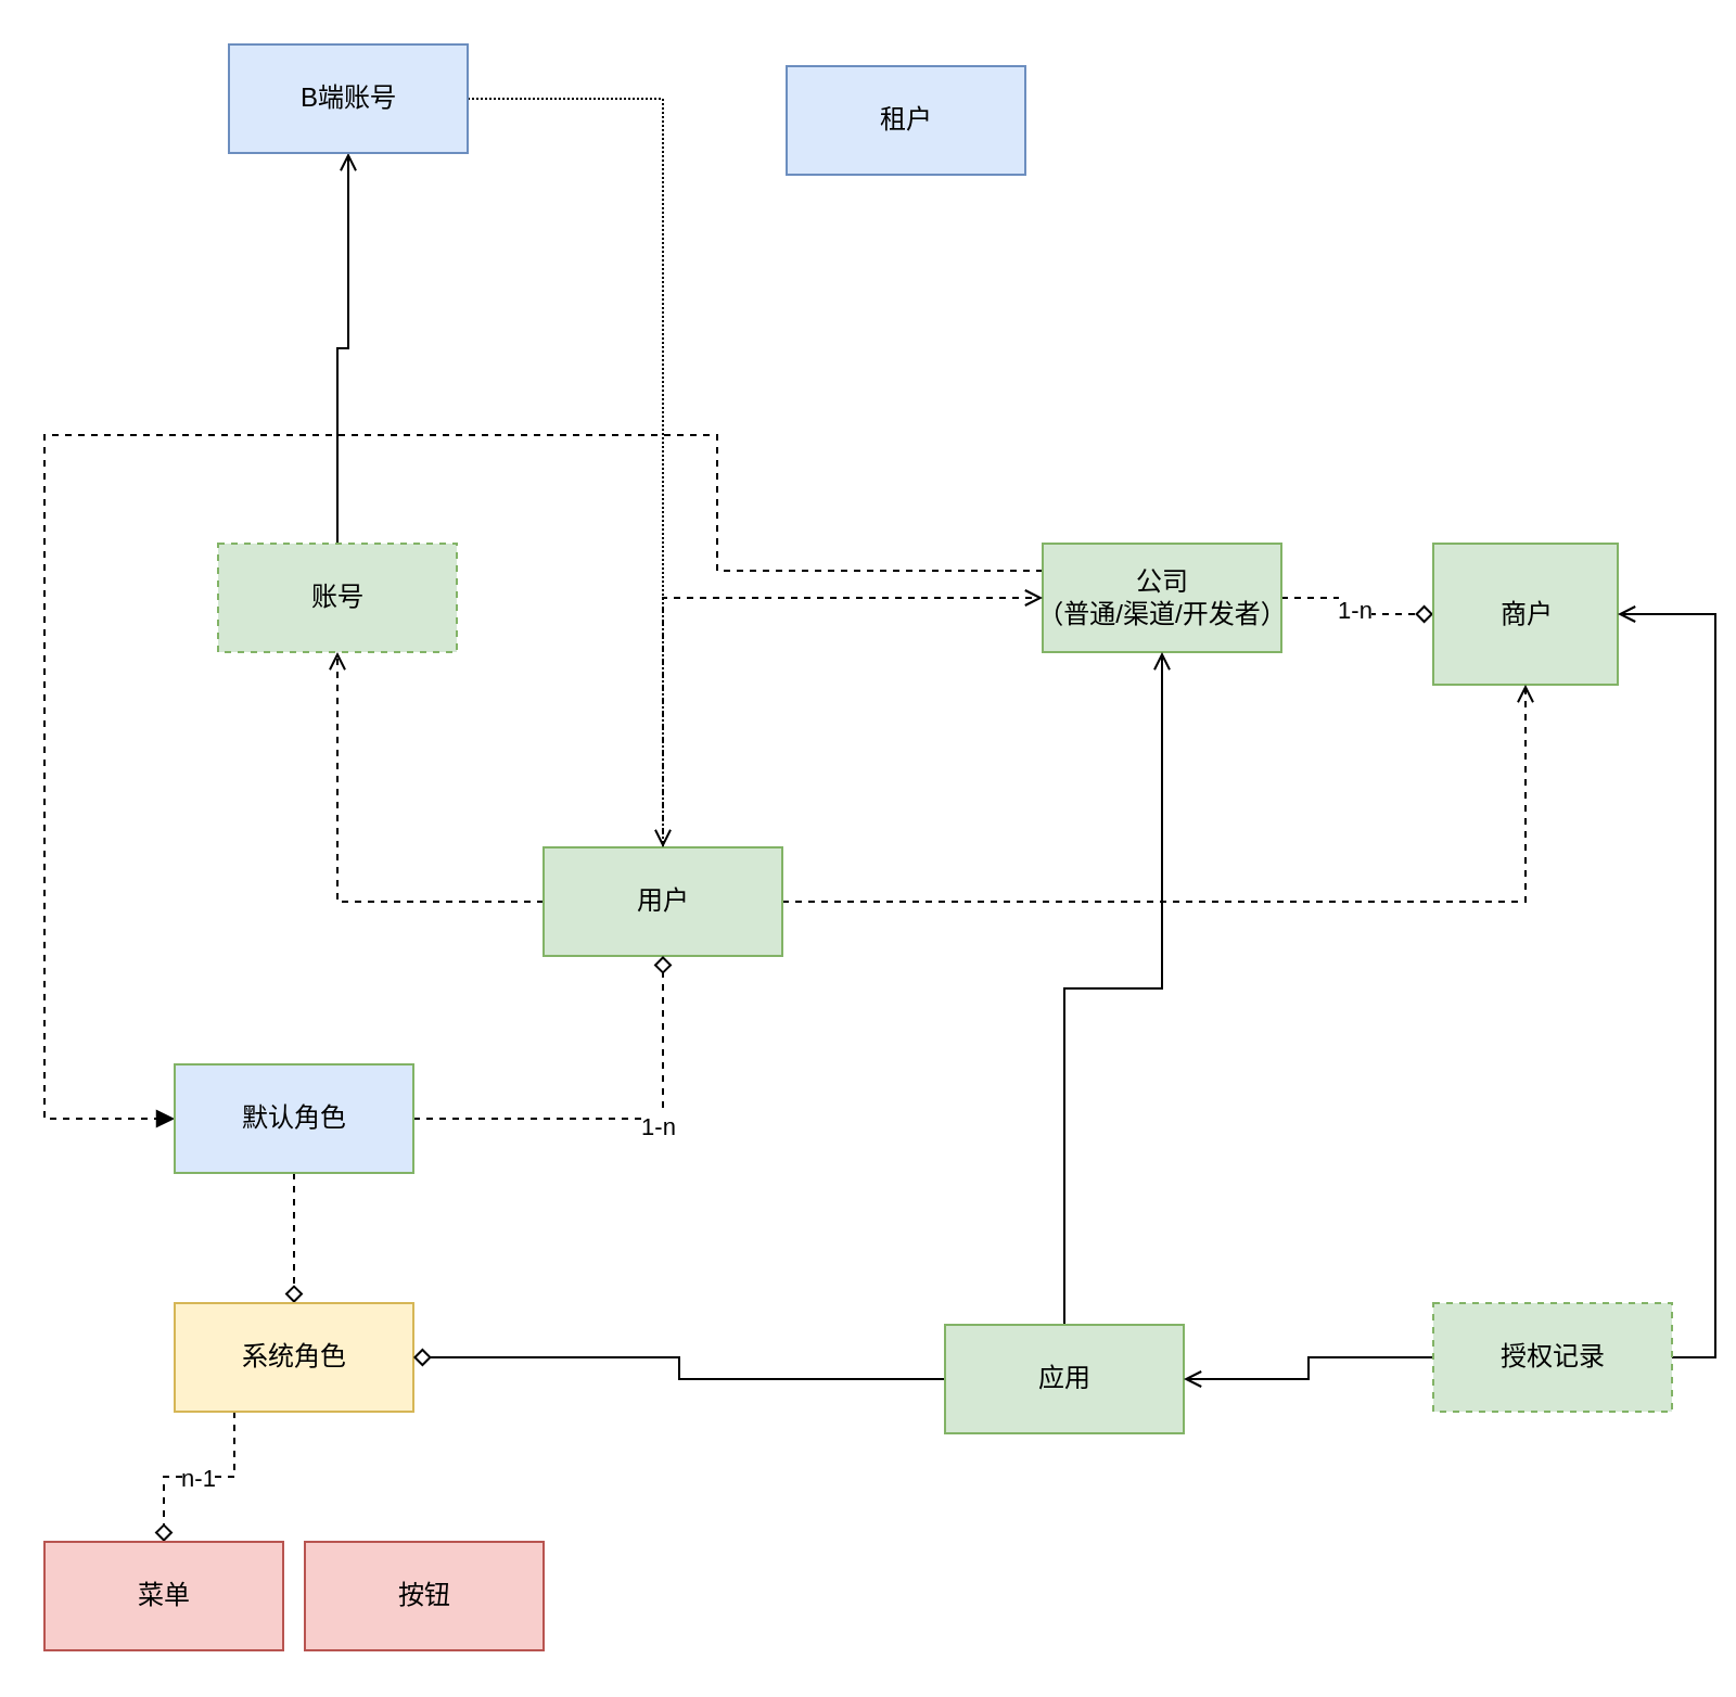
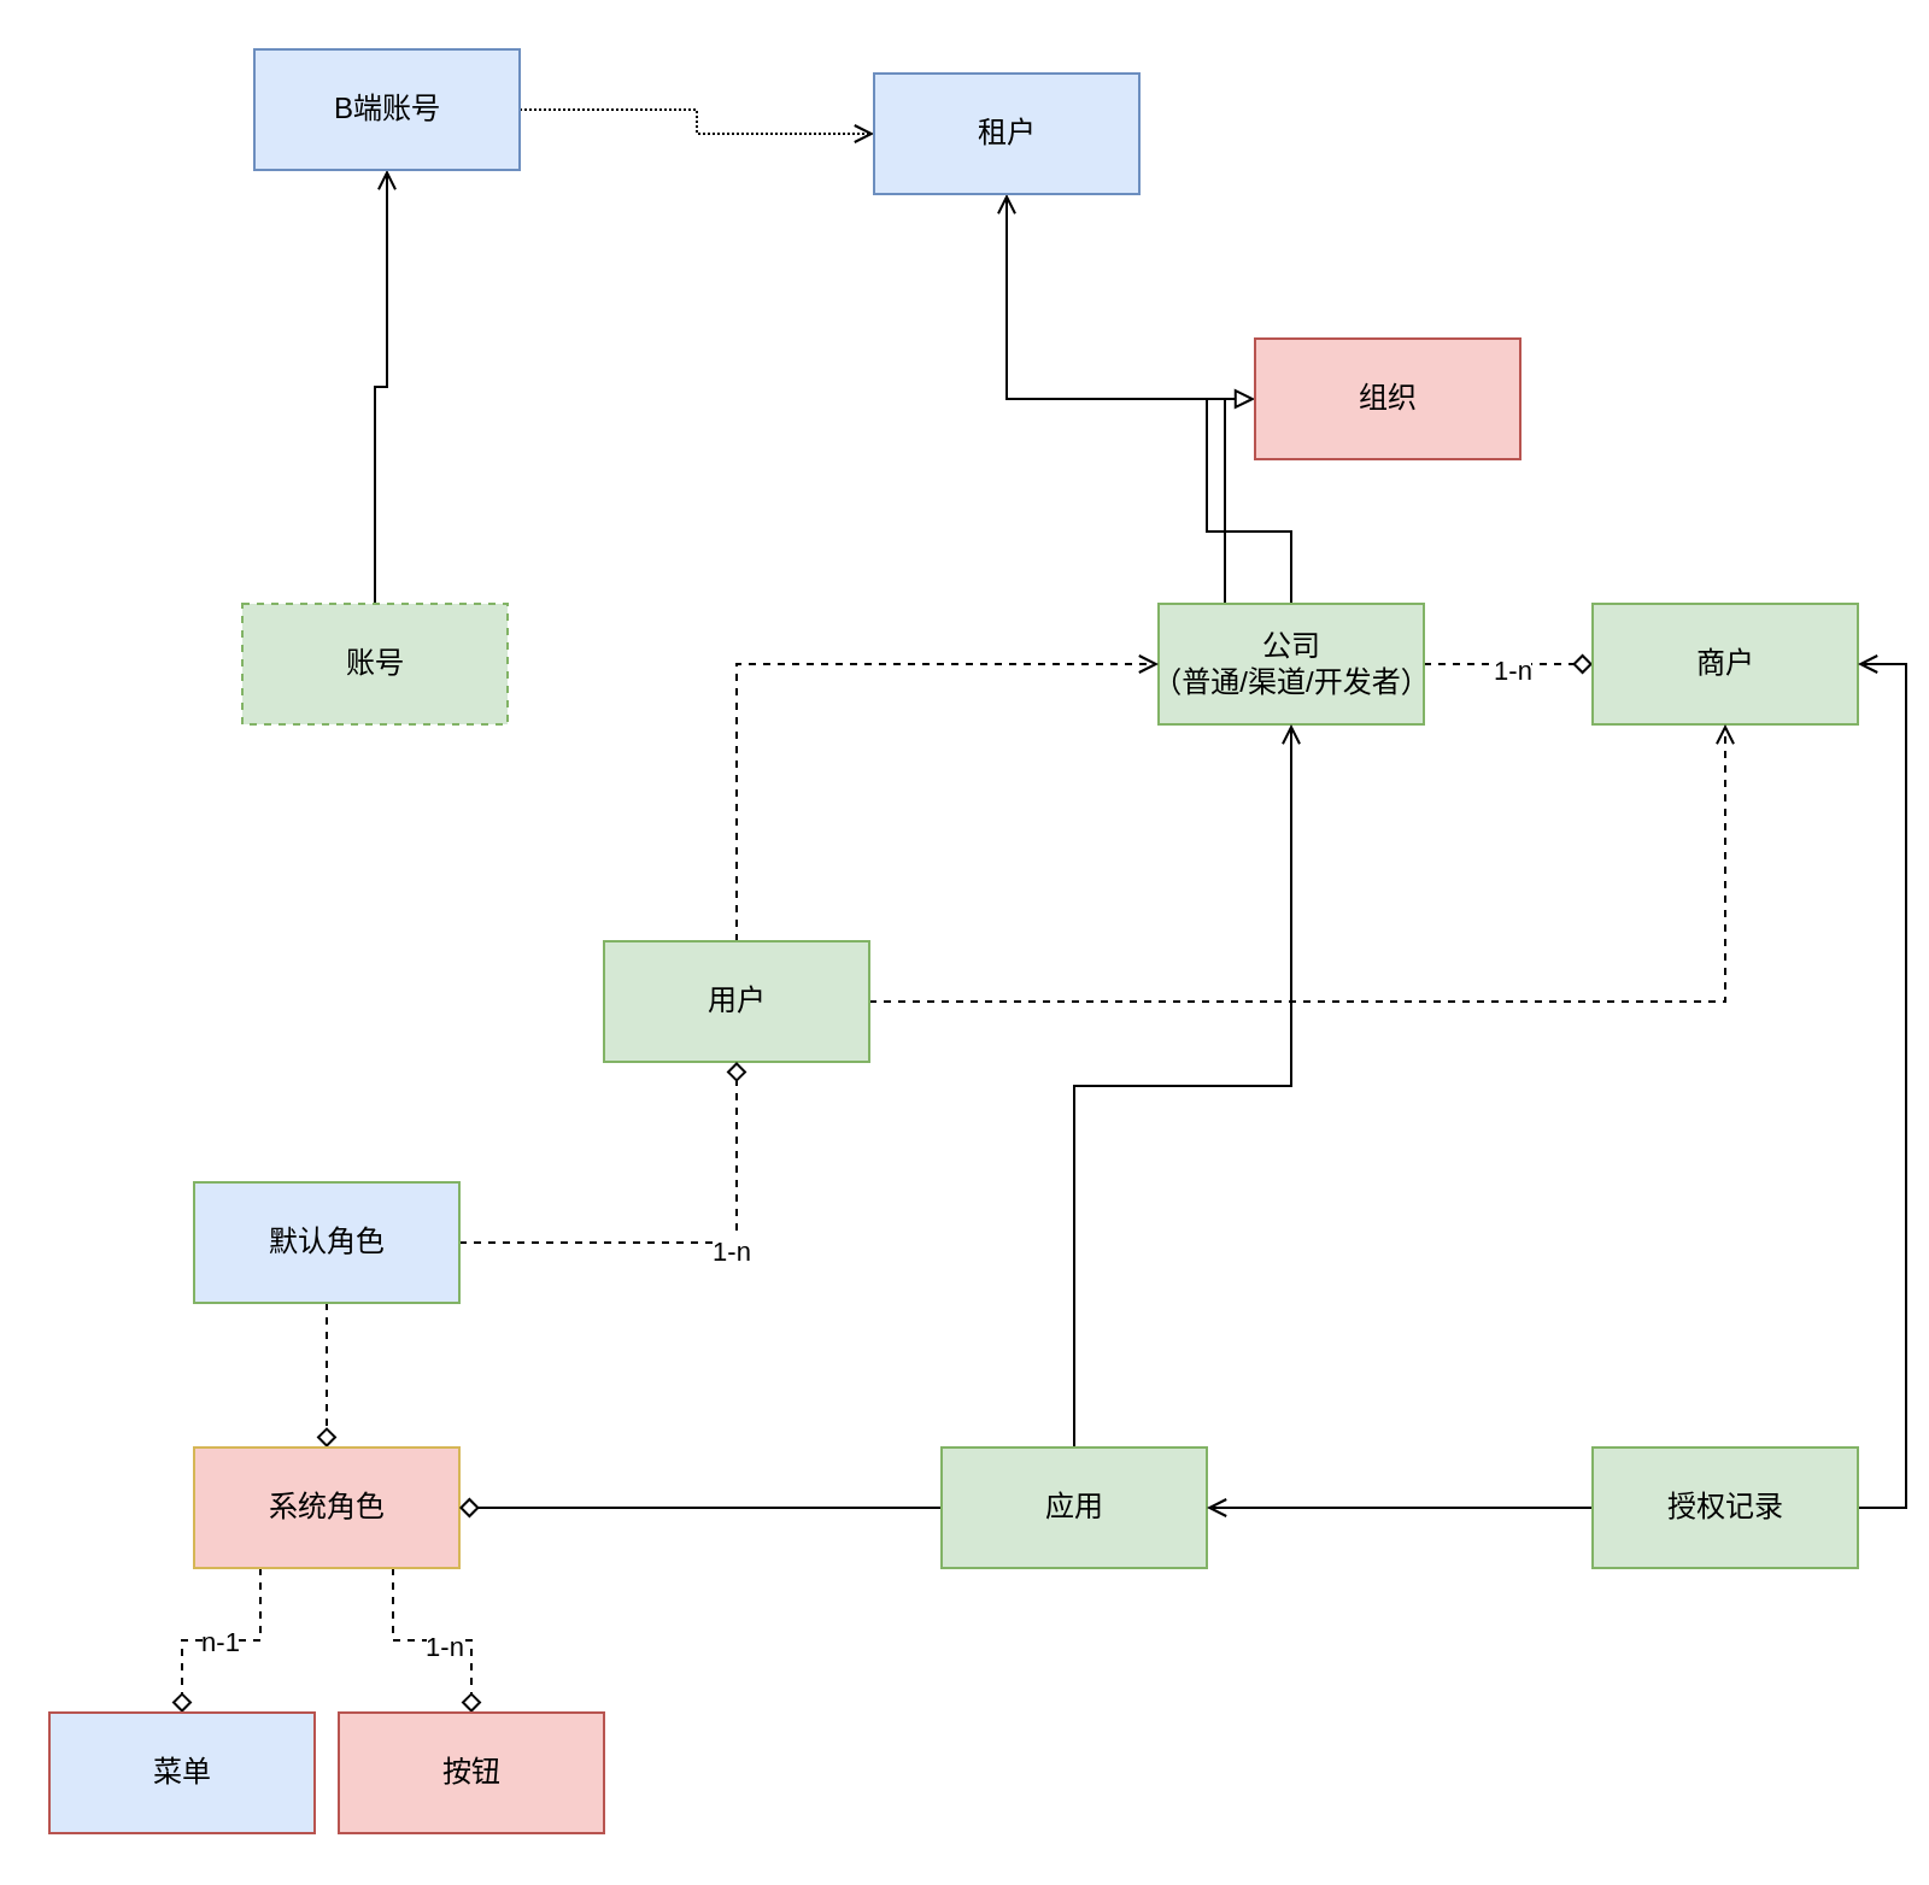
  <mxCell id="0" />
  <mxCell id="1" parent="0" />
  <mxCell id="2" style="edgeStyle=orthogonalEdgeStyle;rounded=0;orthogonalLoop=1;jettySize=auto;html=1;exitX=0.5;exitY=0;exitDx=0;exitDy=0;entryX=0.5;entryY=1;entryDx=0;entryDy=0;endArrow=open;endFill=0;" edge="1" parent="1" source="3" target="34"><mxGeometry relative="1" as="geometry" /></mxCell>
  <mxCell id="3" value="账号" style="html=1;fillColor=#d5e8d4;strokeColor=#82b366;dashed=1;" vertex="1" parent="1"><mxGeometry x="100" y="250" width="110" height="50" as="geometry" /></mxCell>
- <mxCell id="5" style="edgeStyle=orthogonalEdgeStyle;rounded=0;orthogonalLoop=1;jettySize=auto;html=1;exitX=0;exitY=0.25;exitDx=0;exitDy=0;entryX=0;entryY=0.5;entryDx=0;entryDy=0;dashed=1;endArrow=block;endFill=1;" edge="1" parent="1" source="9" target="19"><mxGeometry relative="1" as="geometry"><Array as="points"><mxPoint x="330" y="263" /><mxPoint x="330" y="200" /><mxPoint x="20" y="200" /><mxPoint x="20" y="515" /></Array></mxGeometry></mxCell>
+ <mxCell id="4" style="edgeStyle=orthogonalEdgeStyle;rounded=0;orthogonalLoop=1;jettySize=auto;html=1;exitX=0.5;exitY=0;exitDx=0;exitDy=0;entryX=0;entryY=0.5;entryDx=0;entryDy=0;endArrow=block;endFill=0;" edge="1" parent="1" source="9" target="10"><mxGeometry relative="1" as="geometry" /></mxCell>
  <mxCell id="6" style="edgeStyle=orthogonalEdgeStyle;rounded=0;orthogonalLoop=1;jettySize=auto;html=1;exitX=1;exitY=0.5;exitDx=0;exitDy=0;entryX=0;entryY=0.5;entryDx=0;entryDy=0;dashed=1;endArrow=diamond;endFill=0;" edge="1" parent="1" source="9" target="11"><mxGeometry relative="1" as="geometry" /></mxCell>
  <mxCell id="7" value="1-n" style="edgeLabel;html=1;align=center;verticalAlign=middle;resizable=0;points=[];" vertex="1" connectable="0" parent="6"><mxGeometry x="0.025" y="-2" relative="1" as="geometry"><mxPoint as="offset" /></mxGeometry></mxCell>
+ <mxCell id="8" style="edgeStyle=orthogonalEdgeStyle;rounded=0;orthogonalLoop=1;jettySize=auto;html=1;exitX=0.25;exitY=0;exitDx=0;exitDy=0;entryX=0.5;entryY=1;entryDx=0;entryDy=0;endArrow=open;endFill=0;" edge="1" parent="1" source="9" target="35"><mxGeometry relative="1" as="geometry" /></mxCell>
  <mxCell id="9" value="公司&lt;br&gt;（普通/渠道/开发者）" style="html=1;fillColor=#d5e8d4;strokeColor=#82b366;" vertex="1" parent="1"><mxGeometry x="480" y="250" width="110" height="50" as="geometry" /></mxCell>
- <mxCell id="11" value="商户" style="html=1;fillColor=#d5e8d4;strokeColor=#82b366;" vertex="1" parent="1"><mxGeometry x="660" y="250" width="85" height="65" as="geometry" /></mxCell>
- <mxCell id="12" style="edgeStyle=orthogonalEdgeStyle;rounded=0;orthogonalLoop=1;jettySize=auto;html=1;exitX=0;exitY=0.5;exitDx=0;exitDy=0;entryX=0.5;entryY=1;entryDx=0;entryDy=0;endArrow=open;endFill=0;dashed=1;" edge="1" parent="1" source="15" target="3"><mxGeometry relative="1" as="geometry" /></mxCell>
+ <mxCell id="10" value="组织" style="html=1;fillColor=#f8cecc;strokeColor=#b85450;" vertex="1" parent="1"><mxGeometry x="520" y="140" width="110" height="50" as="geometry" /></mxCell>
+ <mxCell id="11" value="商户" style="html=1;fillColor=#d5e8d4;strokeColor=#82b366;" vertex="1" parent="1"><mxGeometry x="660" y="250" width="110" height="50" as="geometry" /></mxCell>
  <mxCell id="13" style="edgeStyle=orthogonalEdgeStyle;rounded=0;orthogonalLoop=1;jettySize=auto;html=1;exitX=1;exitY=0.5;exitDx=0;exitDy=0;entryX=0.5;entryY=1;entryDx=0;entryDy=0;dashed=1;endArrow=open;endFill=0;" edge="1" parent="1" source="15" target="11"><mxGeometry relative="1" as="geometry" /></mxCell>
  <mxCell id="14" style="edgeStyle=orthogonalEdgeStyle;rounded=0;orthogonalLoop=1;jettySize=auto;html=1;exitX=0.5;exitY=0;exitDx=0;exitDy=0;entryX=0;entryY=0.5;entryDx=0;entryDy=0;endArrow=open;endFill=0;dashed=1;" edge="1" parent="1" source="15" target="9"><mxGeometry relative="1" as="geometry" /></mxCell>
  <mxCell id="15" value="用户" style="html=1;fillColor=#d5e8d4;strokeColor=#82b366;" vertex="1" parent="1"><mxGeometry x="250" y="390" width="110" height="50" as="geometry" /></mxCell>
  <mxCell id="16" value="" style="edgeStyle=orthogonalEdgeStyle;rounded=0;orthogonalLoop=1;jettySize=auto;html=1;dashed=1;endArrow=diamond;endFill=0;" edge="1" parent="1" source="19" target="24"><mxGeometry relative="1" as="geometry" /></mxCell>
  <mxCell id="17" style="edgeStyle=orthogonalEdgeStyle;rounded=0;orthogonalLoop=1;jettySize=auto;html=1;exitX=1;exitY=0.5;exitDx=0;exitDy=0;entryX=0.5;entryY=1;entryDx=0;entryDy=0;dashed=1;endArrow=diamond;endFill=0;" edge="1" parent="1" source="19" target="15"><mxGeometry relative="1" as="geometry" /></mxCell>
  <mxCell id="18" value="1-n" style="edgeLabel;html=1;align=center;verticalAlign=middle;resizable=0;points=[];" vertex="1" connectable="0" parent="17"><mxGeometry x="0.179" y="-3" relative="1" as="geometry"><mxPoint as="offset" /></mxGeometry></mxCell>
  <mxCell id="19" value="默认角色" style="html=1;fillColor=#dae8fc;strokeColor=#82b366;" vertex="1" parent="1"><mxGeometry x="80" y="490" width="110" height="50" as="geometry" /></mxCell>
  <mxCell id="20" value="" style="edgeStyle=orthogonalEdgeStyle;rounded=0;orthogonalLoop=1;jettySize=auto;html=1;dashed=1;endArrow=diamond;endFill=0;exitX=0.25;exitY=1;exitDx=0;exitDy=0;" edge="1" parent="1" source="24" target="25"><mxGeometry relative="1" as="geometry" /></mxCell>
  <mxCell id="21" value="n-1" style="edgeLabel;html=1;align=center;verticalAlign=middle;resizable=0;points=[];" vertex="1" connectable="0" parent="20"><mxGeometry x="0.027" relative="1" as="geometry"><mxPoint as="offset" /></mxGeometry></mxCell>
- <mxCell id="24" value="系统角色" style="html=1;fillColor=#fff2cc;strokeColor=#d6b656;" vertex="1" parent="1"><mxGeometry x="80" y="600" width="110" height="50" as="geometry" /></mxCell>
- <mxCell id="25" value="菜单" style="html=1;fillColor=#f8cecc;strokeColor=#b85450;" vertex="1" parent="1"><mxGeometry x="20" y="710" width="110" height="50" as="geometry" /></mxCell>
+ <mxCell id="22" value="" style="edgeStyle=orthogonalEdgeStyle;rounded=0;orthogonalLoop=1;jettySize=auto;html=1;dashed=1;endArrow=diamond;endFill=0;exitX=0.75;exitY=1;exitDx=0;exitDy=0;" edge="1" parent="1" source="24" target="26"><mxGeometry relative="1" as="geometry" /></mxCell>
+ <mxCell id="23" value="1-n" style="edgeLabel;html=1;align=center;verticalAlign=middle;resizable=0;points=[];" vertex="1" connectable="0" parent="22"><mxGeometry x="0.092" y="-2" relative="1" as="geometry"><mxPoint as="offset" /></mxGeometry></mxCell>
+ <mxCell id="24" value="系统角色" style="html=1;fillColor=#f8cecc;strokeColor=#d6b656;" vertex="1" parent="1"><mxGeometry x="80" y="600" width="110" height="50" as="geometry" /></mxCell>
+ <mxCell id="25" value="菜单" style="html=1;fillColor=#dae8fc;strokeColor=#b85450;" vertex="1" parent="1"><mxGeometry x="20" y="710" width="110" height="50" as="geometry" /></mxCell>
  <mxCell id="26" value="按钮" style="html=1;fillColor=#f8cecc;strokeColor=#b85450;" vertex="1" parent="1"><mxGeometry x="140" y="710" width="110" height="50" as="geometry" /></mxCell>
  <mxCell id="27" style="edgeStyle=orthogonalEdgeStyle;rounded=0;orthogonalLoop=1;jettySize=auto;html=1;exitX=0;exitY=0.5;exitDx=0;exitDy=0;entryX=1;entryY=0.5;entryDx=0;entryDy=0;endArrow=diamond;endFill=0;" edge="1" parent="1" source="29" target="24"><mxGeometry relative="1" as="geometry" /></mxCell>
  <mxCell id="28" style="edgeStyle=orthogonalEdgeStyle;rounded=0;orthogonalLoop=1;jettySize=auto;html=1;exitX=0.5;exitY=0;exitDx=0;exitDy=0;entryX=0.5;entryY=1;entryDx=0;entryDy=0;endArrow=open;endFill=0;" edge="1" parent="1" source="29" target="9"><mxGeometry relative="1" as="geometry" /></mxCell>
- <mxCell id="29" value="应用" style="html=1;fillColor=#d5e8d4;strokeColor=#82b366;" vertex="1" parent="1"><mxGeometry x="435" y="610" width="110" height="50" as="geometry" /></mxCell>
+ <mxCell id="29" value="应用" style="html=1;fillColor=#d5e8d4;strokeColor=#82b366;" vertex="1" parent="1"><mxGeometry x="390" y="600" width="110" height="50" as="geometry" /></mxCell>
  <mxCell id="30" style="edgeStyle=orthogonalEdgeStyle;rounded=0;orthogonalLoop=1;jettySize=auto;html=1;exitX=0;exitY=0.5;exitDx=0;exitDy=0;entryX=1;entryY=0.5;entryDx=0;entryDy=0;endArrow=open;endFill=0;" edge="1" parent="1" source="32" target="29"><mxGeometry relative="1" as="geometry" /></mxCell>
  <mxCell id="31" style="edgeStyle=orthogonalEdgeStyle;rounded=0;orthogonalLoop=1;jettySize=auto;html=1;exitX=1;exitY=0.5;exitDx=0;exitDy=0;entryX=1;entryY=0.5;entryDx=0;entryDy=0;endArrow=open;endFill=0;" edge="1" parent="1" source="32" target="11"><mxGeometry relative="1" as="geometry" /></mxCell>
- <mxCell id="32" value="授权记录" style="html=1;fillColor=#d5e8d4;strokeColor=#82b366;dashed=1;" vertex="1" parent="1"><mxGeometry x="660" y="600" width="110" height="50" as="geometry" /></mxCell>
- <mxCell id="33" style="edgeStyle=orthogonalEdgeStyle;rounded=0;orthogonalLoop=1;jettySize=auto;html=1;exitX=1;exitY=0.5;exitDx=0;exitDy=0;endArrow=open;endFill=0;dashed=1;dashPattern=1 1;" edge="1" parent="1" source="34" target="15"><mxGeometry relative="1" as="geometry" /></mxCell>
+ <mxCell id="32" value="授权记录" style="html=1;fillColor=#d5e8d4;strokeColor=#82b366;" vertex="1" parent="1"><mxGeometry x="660" y="600" width="110" height="50" as="geometry" /></mxCell>
+ <mxCell id="33" style="edgeStyle=orthogonalEdgeStyle;rounded=0;orthogonalLoop=1;jettySize=auto;html=1;exitX=1;exitY=0.5;exitDx=0;exitDy=0;entryX=0;entryY=0.5;entryDx=0;entryDy=0;endArrow=open;endFill=0;dashed=1;dashPattern=1 1;" edge="1" parent="1" source="34" target="35"><mxGeometry relative="1" as="geometry" /></mxCell>
  <mxCell id="34" value="B端账号" style="html=1;fillColor=#dae8fc;strokeColor=#6c8ebf;" vertex="1" parent="1"><mxGeometry x="105" y="20" width="110" height="50" as="geometry" /></mxCell>
  <mxCell id="35" value="租户" style="html=1;fillColor=#dae8fc;strokeColor=#6c8ebf;" vertex="1" parent="1"><mxGeometry x="362" y="30" width="110" height="50" as="geometry" /></mxCell>
